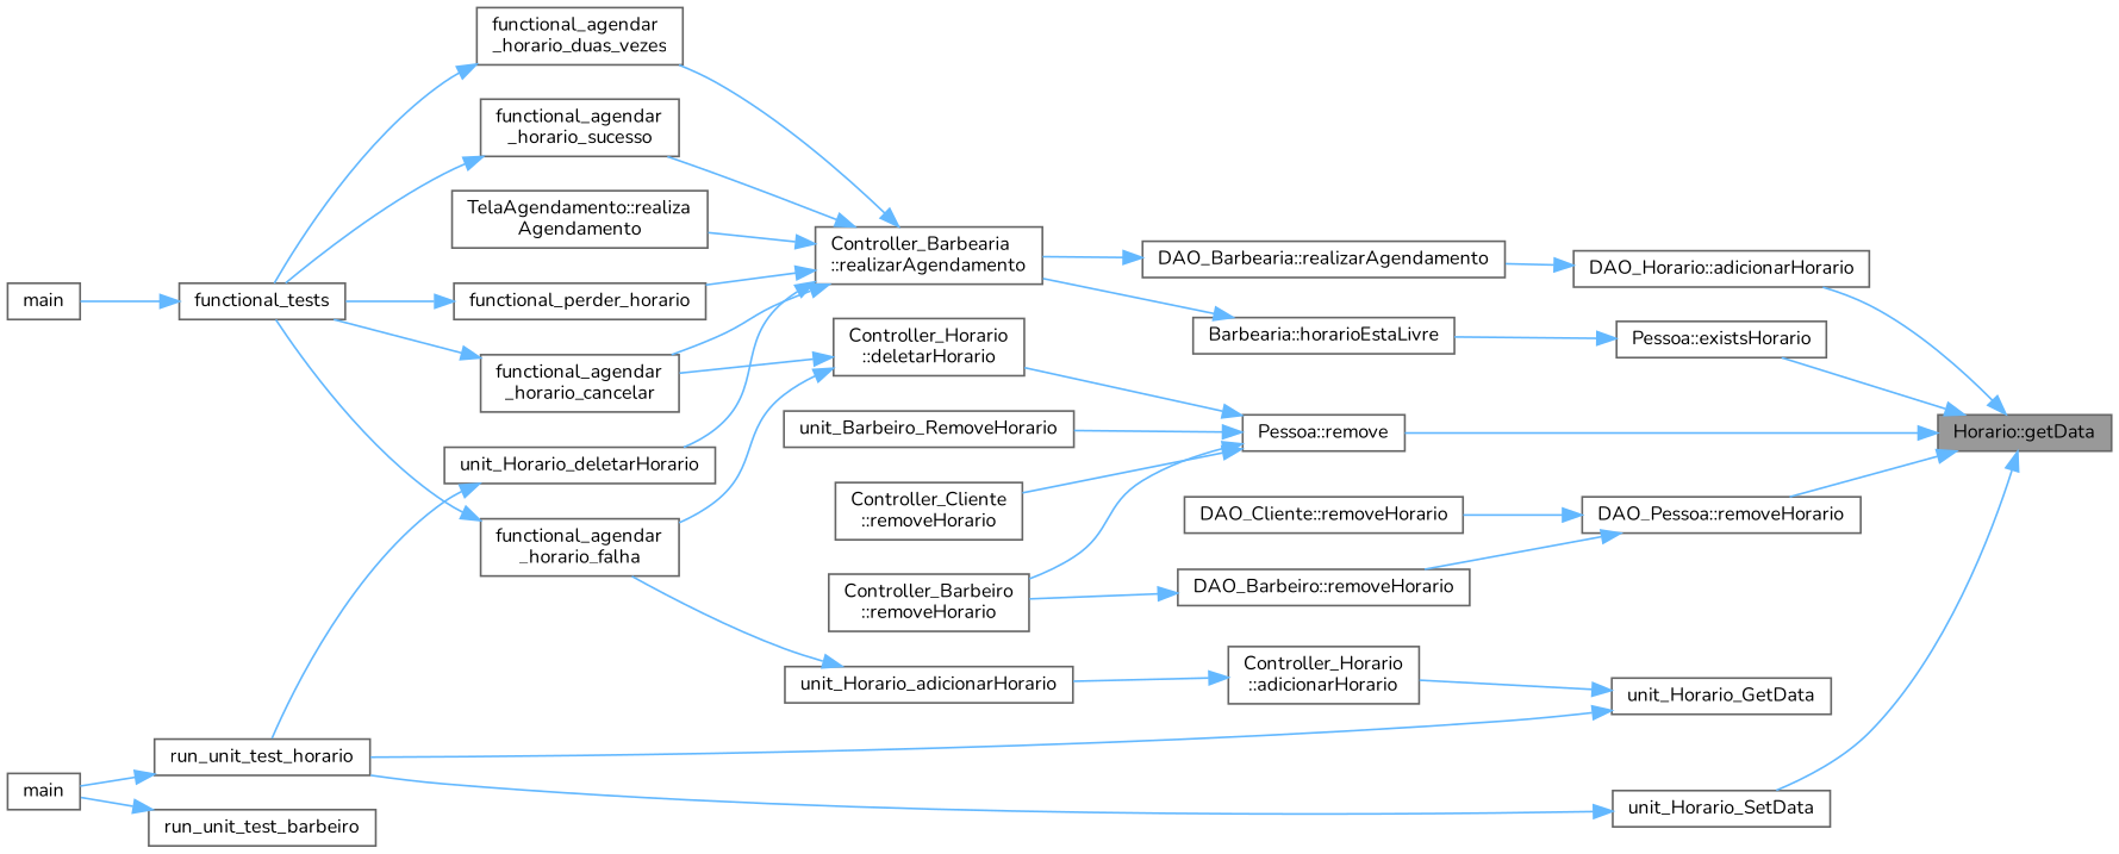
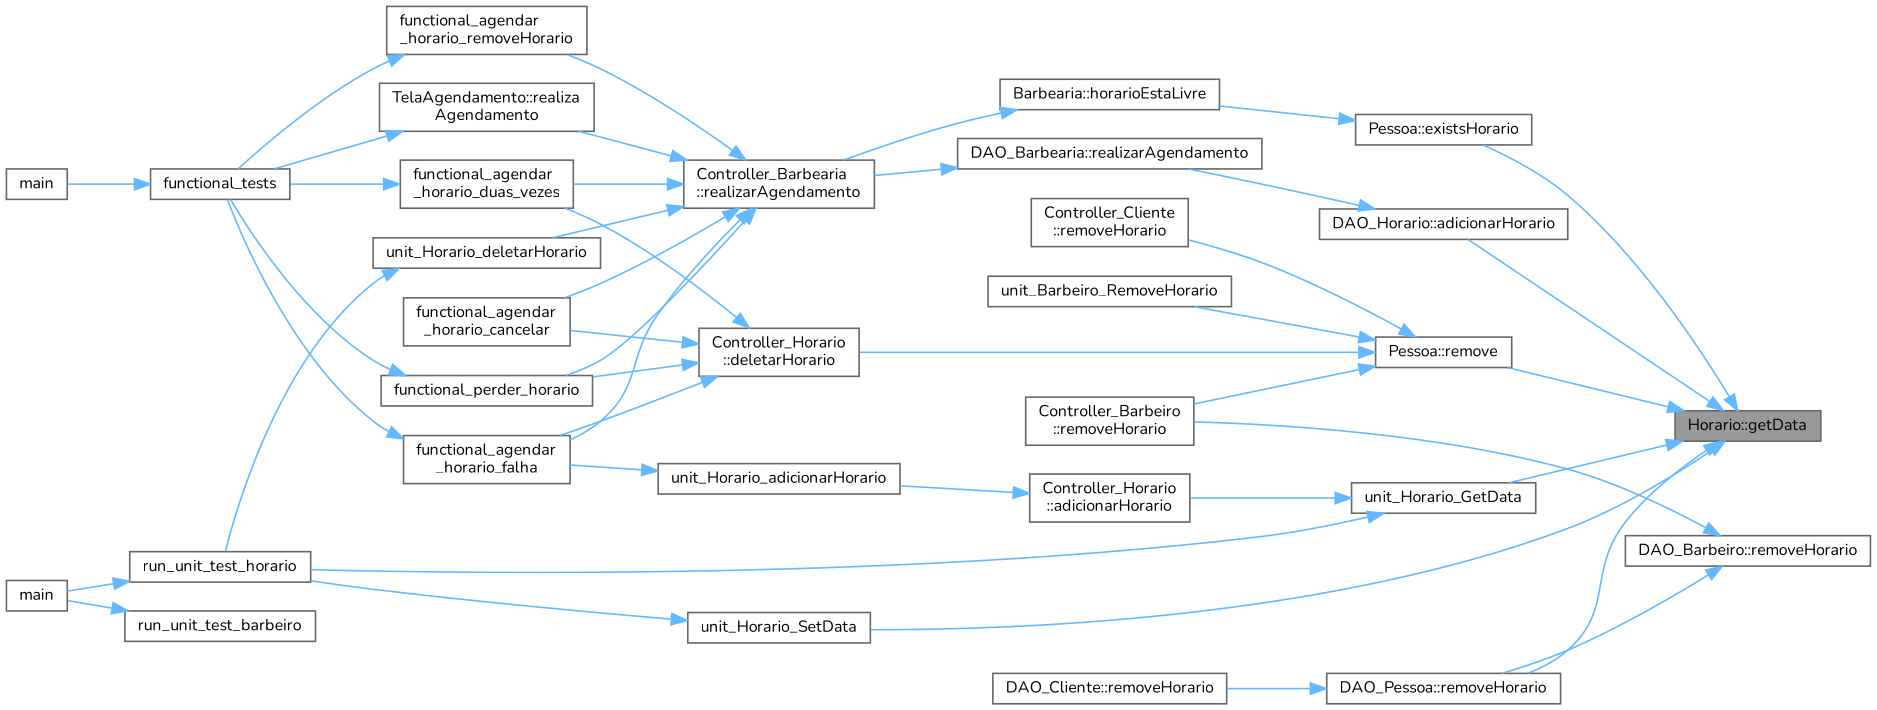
  digraph {
    fontname=Nunito
    rankdir=RL
    node [color=grey40 fillcolor=white fontname=Nunito fontsize=10 shape=box style=filled]
    edge [color=steelblue1 dir=back fontname=Nunito fontsize=10 labelfontname=Helvetica labelfontsize=10 style=solid]
    n1 [color=gray40 fillcolor=grey60 fontcolor=black height=0.2 label="Horario::getData" width=0.4]
    n2 [height=0.2 label="DAO_Horario::adicionarHorario" width=0.4]
    n3 [height=0.2 label="Pessoa::existsHorario" width=0.4]
    n4 [height=0.2 label="Pessoa::remove" width=0.4]
    n5 [height=0.2 label="DAO_Pessoa::removeHorario" width=0.4]
    n6 [height=0.2 label=unit_Horario_GetData width=0.4]
    n7 [height=0.2 label=unit_Horario_SetData width=0.4]
    n8 [height=0.2 label="DAO_Barbearia::realizarAgendamento" width=0.4]
    n9 [height=0.2 label="Barbearia::horarioEstaLivre" width=0.4]
    n10 [height=0.2 label="Controller_Horario\l::deletarHorario" width=0.4]
    n11 [height=0.2 label="Controller_Barbeiro\l::removeHorario" width=0.4]
    n12 [height=0.2 label="Controller_Cliente\l::removeHorario" width=0.4]
    n13 [height=0.2 label=unit_Barbeiro_RemoveHorario width=0.4]
    n14 [height=0.2 label="DAO_Barbeiro::removeHorario" width=0.4]
    n15 [height=0.2 label="DAO_Cliente::removeHorario" width=0.4]
    n16 [height=0.2 label="Controller_Horario\l::adicionarHorario" width=0.4]
    n17 [height=0.2 label=run_unit_test_horario width=0.4]
    n18 [height=0.2 label=unit_Horario_adicionarHorario width=0.4]
    n19 [height=0.2 label="Controller_Barbearia\l::realizarAgendamento" width=0.4]
    n20 [height=0.2 label="functional_agendar\l_horario_falha" width=0.4]
    n21 [height=0.2 label=main width=0.4]
    n22 [height=0.2 label="functional_agendar\l_horario_cancelar" width=0.4]
    n23 [height=0.2 label="functional_agendar\l_horario_duas_vezes" width=0.4]
-   n24 [height=0.2 label="functional_agendar\l_horario_sucesso" width=0.4]
+   n24 [height=0.2 label="functional_agendar\l_horario_removeHorario" width=0.4]
    n25 [height=0.2 label=functional_perder_horario width=0.4]
    n26 [height=0.2 label="TelaAgendamento::realiza\lAgendamento" width=0.4]
    n27 [height=0.2 label=unit_Horario_deletarHorario width=0.4]
    n28 [height=0.2 label=functional_tests width=0.4]
    n29 [height=0.2 label=main width=0.4]
    n30 [height=0.2 label=run_unit_test_barbeiro width=0.4]
    n1 -> n2
    n1 -> n3
    n1 -> n4
    n1 -> n5
+   n1 -> n6
    n1 -> n7
    n2 -> n8
    n3 -> n9
    n4 -> n10
    n4 -> n11
    n4 -> n12
    n4 -> n13
-   n5 -> n14
+   n14 -> n5
    n5 -> n15
    n6 -> n16
    n6 -> n17
    n7 -> n17
    n8 -> n19
    n9 -> n19
    n10 -> n20
    n10 -> n22
+   n10 -> n23
+   n10 -> n25
    n14 -> n11
    n16 -> n18
    n17 -> n21
    n18 -> n20
+   n19 -> n20
    n19 -> n22
    n19 -> n23
    n19 -> n24
    n19 -> n25
    n19 -> n26
    n19 -> n27
    n20 -> n28
-   n22 -> n28
+   n26 -> n28
    n23 -> n28
    n24 -> n28
    n25 -> n28
    n27 -> n17
    n28 -> n29
    n30 -> n21
  }
